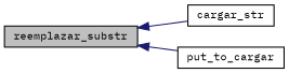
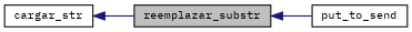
  digraph {
    fontname="IBM Plex Mono"
    rankdir=LR
    node [color=black fillcolor=white fontname="IBM Plex Mono" fontsize=10 shape=record style=filled]
    edge [color=midnightblue dir=back fontname="IBM Plex Mono" fontsize=10 labelfontname=Helvetica labelfontsize=10 style=solid]
    n1 [fillcolor=grey75 fontcolor=black height=0.2 label=reemplazar_substr width=0.4]
    n2 [height=0.2 label=cargar_str width=0.4]
-   n3 [height=0.2 label=put_to_cargar width=0.4]
-   n1 -> n2
+   n3 [height=0.2 label=put_to_send width=0.4]
+   n2 -> n1
    n1 -> n3
  }
